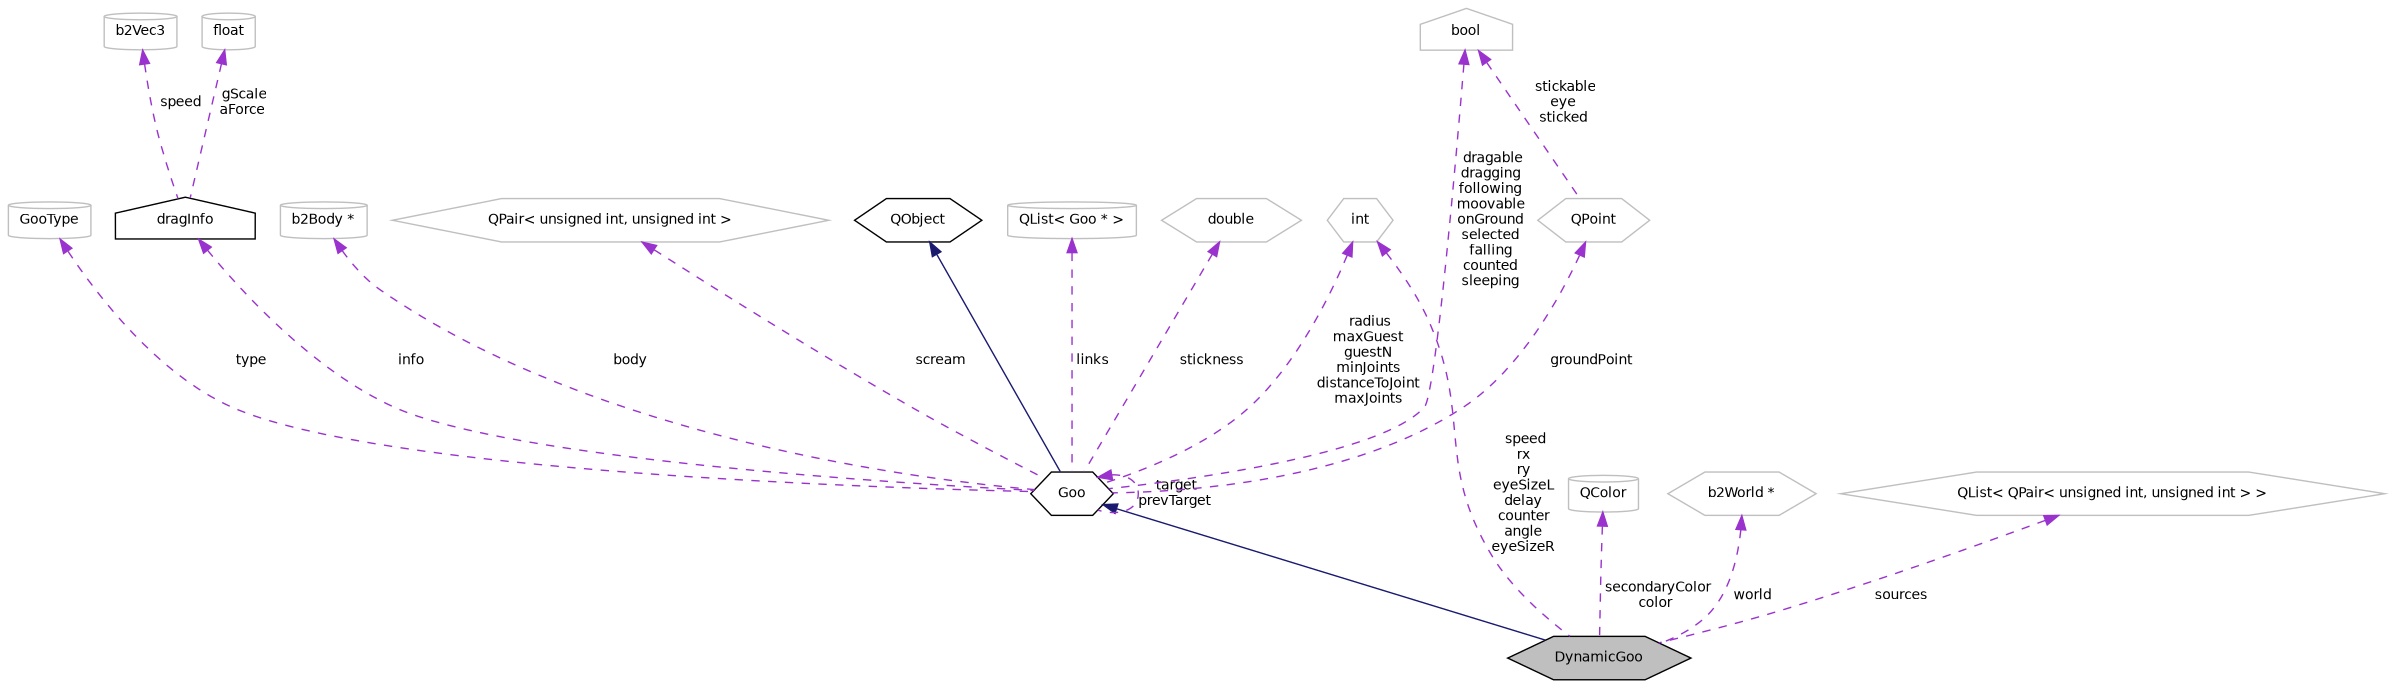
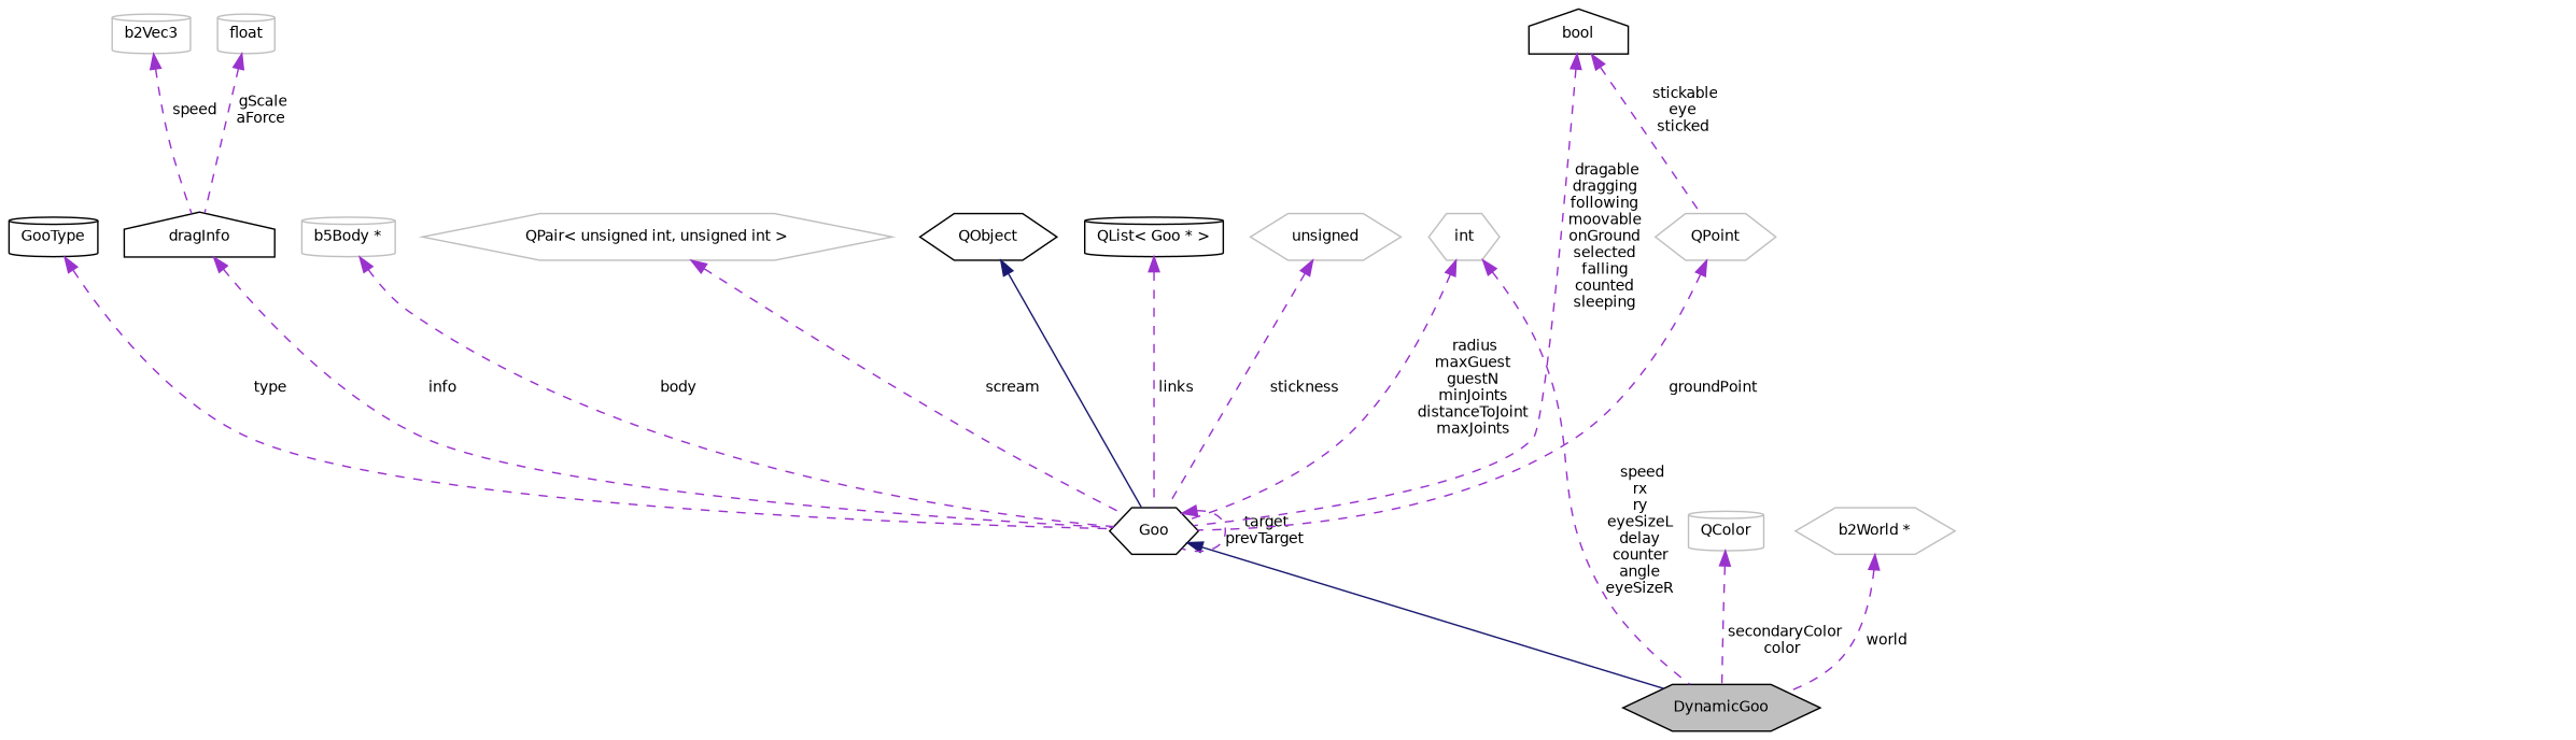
  digraph {
    rankdir=TB
    node [color=grey75 fillcolor=white fontname=Helvetica fontsize=10 shape=hexagon style=filled]
    edge [color=darkorchid3 dir=back fontname=Helvetica fontsize=10 labelfontname=Helvetica labelfontsize=10 style=dashed]
    n1 [color=black fillcolor=grey75 fontcolor=black height=0.2 label=DynamicGoo width=0.4]
    n2 [color=black height=0.2 label=Goo width=0.4]
    n3 [color=black height=0.2 label=QObject width=0.4]
-   n4 [height=0.2 label="QList\< Goo * \>" shape=cylinder width=0.4]
-   n5 [height=0.2 label=double width=0.4]
-   n6 [height=0.2 label=GooType shape=cylinder width=0.4]
+   n4 [color=black height=0.2 label="QList\< Goo * \>" shape=cylinder width=0.4]
+   n5 [height=0.2 label=unsigned width=0.4]
+   n6 [color=black height=0.2 label=GooType shape=cylinder width=0.4]
    n7 [color=black height=0.2 label=dragInfo shape=house width=0.4]
    n8 [height=0.2 label=b2Vec3 shape=cylinder width=0.4]
    n9 [height=0.2 label=float shape=cylinder width=0.4]
-   n10 [height=0.2 label="b2Body *" shape=cylinder width=0.4]
+   n10 [height=0.2 label="b5Body *" shape=cylinder width=0.4]
    n11 [height=0.2 label="QPair\< unsigned int, unsigned int \>" width=0.4]
    n12 [height=0.2 label=int width=0.4]
-   n13 [height=0.2 label=bool shape=house width=0.4]
+   n13 [color=black height=0.2 label=bool shape=house width=0.4]
    n14 [height=0.2 label=QPoint width=0.4]
    n15 [height=0.2 label=QColor shape=cylinder width=0.4]
    n16 [height=0.2 label="b2World *" width=0.4]
-   n17 [height=0.2 label="QList\< QPair\< unsigned int, unsigned int \> \>" width=0.4]
    n2 -> n1 [color=midnightblue style=solid]
    n2 -> n2 [label=" target\nprevTarget"]
    n3 -> n2 [color=midnightblue style=solid]
    n4 -> n2 [label=" links"]
    n5 -> n2 [label=" stickness"]
    n6 -> n2 [label=" type"]
    n7 -> n2 [label=" info"]
    n8 -> n7 [label=" speed"]
    n9 -> n7 [label=" gScale\naForce"]
    n10 -> n2 [label=" body"]
    n11 -> n2 [label=" scream"]
    n12 -> n1 [label=" speed\nrx\nry\neyeSizeL\ndelay\ncounter\nangle\neyeSizeR"]
    n12 -> n2 [label=" radius\nmaxGuest\nguestN\nminJoints\ndistanceToJoint\nmaxJoints"]
    n13 -> n2 [label=" dragable\ndragging\nfollowing\nmoovable\nonGround\nselected\nfalling\ncounted\nsleeping"]
    n13 -> n14 [label=" stickable\neye\nsticked"]
    n14 -> n2 [label=" groundPoint"]
    n15 -> n1 [label=" secondaryColor\ncolor"]
    n16 -> n1 [label=" world"]
-   n17 -> n1 [label=" sources"]
  }
